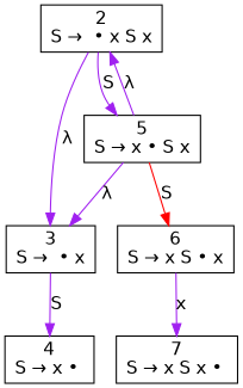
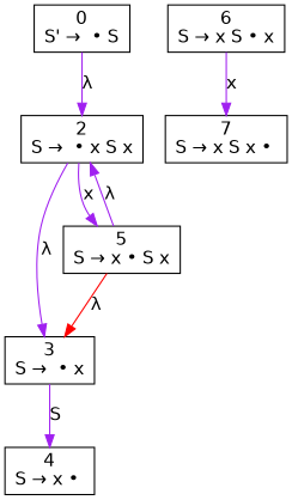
  digraph {
    node [fontname=Helvetica shape=box]
    edge [color=purple fontname=Helvetica]
+   n1 [label=<0<br />S' →  • S>]
    n2 [label=<2<br />S →  • x S x>]
    n3 [label=<3<br />S →  • x>]
    n4 [label=<5<br />S → x • S x>]
    n5 [label=<4<br />S → x • >]
    n6 [label=<6<br />S → x S • x>]
    n7 [label=<7<br />S → x S x • >]
+   n1 -> n2 [label=<&lambda;>]
    n2 -> n3 [label=<&lambda;>]
-   n2 -> n4 [label=S]
+   n2 -> n4 [label=x]
    n3 -> n5 [label=S]
    n4 -> n2 [label=<&lambda;>]
-   n4 -> n3 [label=<&lambda;>]
-   n4 -> n6 [color=red label=S]
+   n4 -> n3 [color=red label=<&lambda;>]
    n6 -> n7 [label=x]
  }
